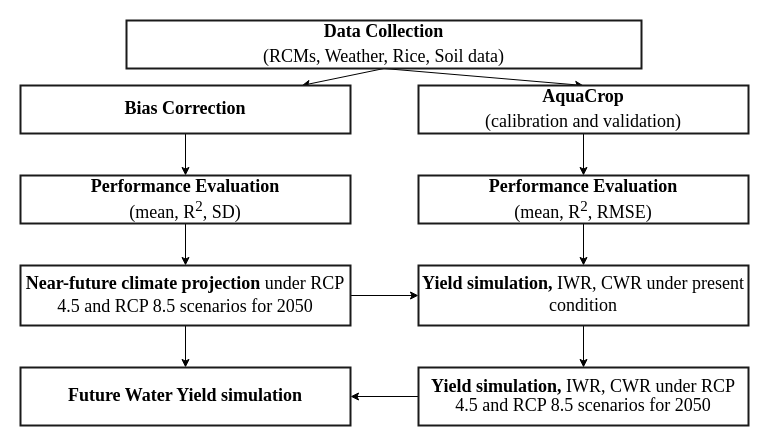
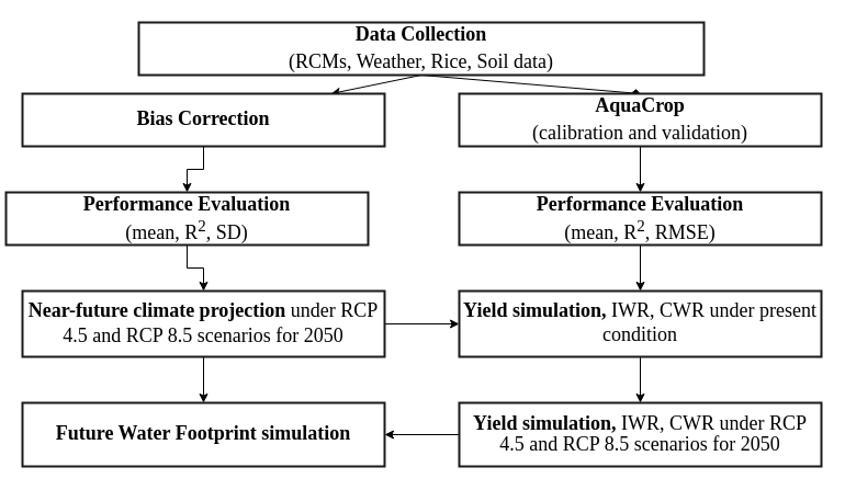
  <mxCell id="0" />
  <mxCell id="1" parent="0" />
  <mxCell id="2" style="rounded=0;orthogonalLoop=1;jettySize=auto;html=1;strokeColor=default;exitX=0.5;exitY=1;exitDx=0;exitDy=0;" edge="1" parent="1" source="4" target="6"><mxGeometry relative="1" as="geometry" /></mxCell>
- <mxCell id="3" style="rounded=0;orthogonalLoop=1;jettySize=auto;html=1;entryX=0.5;entryY=0;entryDx=0;entryDy=0;exitX=0.5;exitY=1;exitDx=0;exitDy=0;" edge="1" parent="1" source="4" target="8"><mxGeometry relative="1" as="geometry" /></mxCell>
+ <mxCell id="3" style="rounded=0;orthogonalLoop=1;jettySize=auto;html=1;entryX=0.5;entryY=0;entryDx=0;entryDy=0;exitX=0.5;exitY=1;exitDx=0;exitDy=0;endArrow=diamond;" edge="1" parent="1" source="4" target="8"><mxGeometry relative="1" as="geometry" /></mxCell>
  <mxCell id="4" value="&lt;p class=&quot;MsoListParagraph&quot; style=&quot;line-height: 90%;&quot;&gt;&lt;span style=&quot;font-size: 18px;&quot;&gt;&lt;b&gt;Data Collection&lt;/b&gt;&lt;/span&gt;&lt;/p&gt;&lt;p class=&quot;MsoListParagraph&quot; style=&quot;line-height: 90%;&quot;&gt;&lt;span style=&quot;font-size: 18px;&quot;&gt;(RCMs, Weather, Rice, Soil data)&lt;/span&gt;&lt;/p&gt;" style="rounded=0;whiteSpace=wrap;html=1;fillColor=#FFFFFF;strokeColor=#1A1A1A;fontFamily=Times New Roman;strokeWidth=2;" vertex="1" parent="1"><mxGeometry x="126" y="20" width="515" height="48" as="geometry" /></mxCell>
  <mxCell id="5" style="edgeStyle=orthogonalEdgeStyle;rounded=0;orthogonalLoop=1;jettySize=auto;html=1;entryX=0.5;entryY=0;entryDx=0;entryDy=0;" edge="1" parent="1" source="6" target="10"><mxGeometry relative="1" as="geometry" /></mxCell>
  <mxCell id="6" value="&lt;p class=&quot;MsoListParagraph&quot; style=&quot;line-height: 90%;&quot;&gt;&lt;span style=&quot;font-size: 18px;&quot;&gt;&lt;b&gt;Bias Correction&lt;/b&gt;&lt;/span&gt;&lt;/p&gt;" style="rounded=0;whiteSpace=wrap;html=1;fillColor=#FFFFFF;strokeColor=#1A1A1A;fontFamily=Times New Roman;strokeWidth=2;" vertex="1" parent="1"><mxGeometry x="20" y="85" width="330" height="48" as="geometry" /></mxCell>
  <mxCell id="7" style="edgeStyle=orthogonalEdgeStyle;rounded=0;orthogonalLoop=1;jettySize=auto;html=1;entryX=0.5;entryY=0;entryDx=0;entryDy=0;" edge="1" parent="1" source="8" target="12"><mxGeometry relative="1" as="geometry" /></mxCell>
  <mxCell id="8" value="&lt;p class=&quot;MsoListParagraph&quot; style=&quot;line-height: 90%;&quot;&gt;&lt;span style=&quot;font-size: 18px;&quot;&gt;&lt;b&gt;AquaCrop&lt;/b&gt;&lt;/span&gt;&lt;/p&gt;&lt;p class=&quot;MsoListParagraph&quot; style=&quot;line-height: 90%;&quot;&gt;&lt;span style=&quot;font-size: 18px;&quot;&gt;(calibration and validation)&lt;/span&gt;&lt;/p&gt;" style="rounded=0;whiteSpace=wrap;html=1;fillColor=#FFFFFF;strokeColor=#1A1A1A;fontFamily=Times New Roman;strokeWidth=2;" vertex="1" parent="1"><mxGeometry x="418" y="85" width="330" height="48" as="geometry" /></mxCell>
  <mxCell id="9" style="edgeStyle=orthogonalEdgeStyle;rounded=0;orthogonalLoop=1;jettySize=auto;html=1;entryX=0.5;entryY=0;entryDx=0;entryDy=0;" edge="1" parent="1" source="10" target="15"><mxGeometry relative="1" as="geometry" /></mxCell>
- <mxCell id="10" value="&lt;p class=&quot;MsoListParagraph&quot; style=&quot;line-height: 50%;&quot;&gt;&lt;span style=&quot;font-size: 18px;&quot;&gt;&lt;b&gt;Performance Evaluation&lt;/b&gt;&lt;/span&gt;&lt;/p&gt;&lt;p class=&quot;MsoListParagraph&quot; style=&quot;line-height: 50%;&quot;&gt;&lt;span style=&quot;font-size: 18px;&quot;&gt;(mean, R&lt;sup&gt;2&lt;/sup&gt;, SD)&lt;/span&gt;&lt;span style=&quot;font-size: 18px;&quot;&gt;&lt;b&gt;&lt;/b&gt;&lt;/span&gt;&lt;/p&gt;" style="rounded=0;whiteSpace=wrap;html=1;fillColor=#FFFFFF;strokeColor=#1A1A1A;fontFamily=Times New Roman;strokeWidth=2;" vertex="1" parent="1"><mxGeometry x="20" y="175" width="330" height="48" as="geometry" /></mxCell>
+ <mxCell id="10" value="&lt;p class=&quot;MsoListParagraph&quot; style=&quot;line-height: 50%;&quot;&gt;&lt;span style=&quot;font-size: 18px;&quot;&gt;&lt;b&gt;Performance Evaluation&lt;/b&gt;&lt;/span&gt;&lt;/p&gt;&lt;p class=&quot;MsoListParagraph&quot; style=&quot;line-height: 50%;&quot;&gt;&lt;span style=&quot;font-size: 18px;&quot;&gt;(mean, R&lt;sup&gt;2&lt;/sup&gt;, SD)&lt;/span&gt;&lt;span style=&quot;font-size: 18px;&quot;&gt;&lt;b&gt;&lt;/b&gt;&lt;/span&gt;&lt;/p&gt;" style="rounded=0;whiteSpace=wrap;html=1;fillColor=#FFFFFF;strokeColor=#1A1A1A;fontFamily=Times New Roman;strokeWidth=2;" vertex="1" parent="1"><mxGeometry x="5" y="175" width="330" height="48" as="geometry" /></mxCell>
  <mxCell id="11" style="edgeStyle=orthogonalEdgeStyle;rounded=0;orthogonalLoop=1;jettySize=auto;html=1;" edge="1" parent="1" source="12" target="20"><mxGeometry relative="1" as="geometry" /></mxCell>
  <mxCell id="12" value="&lt;p style=&quot;line-height: 6px;&quot; class=&quot;MsoListParagraph&quot;&gt;&lt;span style=&quot;font-size: 18px;&quot;&gt;&lt;b&gt;Performance Evaluation&lt;/b&gt;&lt;/span&gt;&lt;/p&gt;&lt;p style=&quot;line-height: 6px;&quot; class=&quot;MsoListParagraph&quot;&gt;&lt;span style=&quot;font-size: 18px;&quot;&gt;(mean, R&lt;sup&gt;2&lt;/sup&gt;, RMSE)&lt;/span&gt;&lt;/p&gt;" style="rounded=0;whiteSpace=wrap;html=1;fillColor=#FFFFFF;strokeColor=#1A1A1A;fontFamily=Times New Roman;strokeWidth=2;" vertex="1" parent="1"><mxGeometry x="418" y="175" width="330" height="48" as="geometry" /></mxCell>
  <mxCell id="13" style="edgeStyle=orthogonalEdgeStyle;rounded=0;orthogonalLoop=1;jettySize=auto;html=1;exitX=0.5;exitY=1;exitDx=0;exitDy=0;entryX=0.5;entryY=0;entryDx=0;entryDy=0;" edge="1" parent="1" source="15" target="16"><mxGeometry relative="1" as="geometry" /></mxCell>
  <mxCell id="14" style="edgeStyle=orthogonalEdgeStyle;rounded=0;orthogonalLoop=1;jettySize=auto;html=1;entryX=0;entryY=0.5;entryDx=0;entryDy=0;" edge="1" parent="1" source="15" target="20"><mxGeometry relative="1" as="geometry" /></mxCell>
  <mxCell id="15" value="&lt;p class=&quot;MsoListParagraph&quot; style=&quot;line-height: 170%;&quot;&gt;&lt;span style=&quot;font-size: 18px;&quot;&gt;&lt;b&gt;Near-future climate projection &lt;/b&gt;under&amp;nbsp;&lt;/span&gt;&lt;span style=&quot;font-size: 18px; background-color: initial;&quot;&gt;RCP 4.5 and RCP 8.5 scenarios for 2050&lt;/span&gt;&lt;/p&gt;" style="rounded=0;whiteSpace=wrap;html=1;fillColor=#FFFFFF;strokeColor=#1A1A1A;fontFamily=Times New Roman;strokeWidth=2;" vertex="1" parent="1"><mxGeometry x="20" y="265" width="330" height="60" as="geometry" /></mxCell>
- <mxCell id="16" value="&lt;p class=&quot;MsoListParagraph&quot; style=&quot;line-height: 90%;&quot;&gt;&lt;span style=&quot;font-size: 18px;&quot;&gt;&lt;b&gt;Future Water Yield simulation&lt;/b&gt;&lt;/span&gt;&lt;/p&gt;" style="rounded=0;whiteSpace=wrap;html=1;fillColor=#FFFFFF;strokeColor=#1A1A1A;fontFamily=Times New Roman;strokeWidth=2;" vertex="1" parent="1"><mxGeometry x="20" y="367" width="330" height="58" as="geometry" /></mxCell>
+ <mxCell id="16" value="&lt;p class=&quot;MsoListParagraph&quot; style=&quot;line-height: 90%;&quot;&gt;&lt;span style=&quot;font-size: 18px;&quot;&gt;&lt;b&gt;Future Water Footprint simulation&lt;/b&gt;&lt;/span&gt;&lt;/p&gt;" style="rounded=0;whiteSpace=wrap;html=1;fillColor=#FFFFFF;strokeColor=#1A1A1A;fontFamily=Times New Roman;strokeWidth=2;" vertex="1" parent="1"><mxGeometry x="20" y="367" width="330" height="58" as="geometry" /></mxCell>
  <mxCell id="17" style="edgeStyle=orthogonalEdgeStyle;rounded=0;orthogonalLoop=1;jettySize=auto;html=1;entryX=1;entryY=0.5;entryDx=0;entryDy=0;" edge="1" parent="1" source="18" target="16"><mxGeometry relative="1" as="geometry" /></mxCell>
  <mxCell id="18" value="&lt;p class=&quot;MsoListParagraph&quot; style=&quot;line-height: 140%;&quot;&gt;&lt;b style=&quot;font-size: 18px;&quot;&gt;Yield simulation,&amp;nbsp;&lt;/b&gt;&lt;span style=&quot;font-size: 18px;&quot;&gt;IWR, CWR &lt;/span&gt;&lt;span style=&quot;background-color: initial; font-size: 18px;&quot;&gt;under&amp;nbsp;&lt;/span&gt;&lt;span style=&quot;background-color: initial; font-size: 18px;&quot;&gt;RCP 4.5 and RCP 8.5 scenarios for 2050&lt;/span&gt;&lt;/p&gt;" style="rounded=0;whiteSpace=wrap;html=1;fillColor=#FFFFFF;strokeColor=#1A1A1A;fontFamily=Times New Roman;strokeWidth=2;" vertex="1" parent="1"><mxGeometry x="418" y="367" width="330" height="58" as="geometry" /></mxCell>
  <mxCell id="19" style="edgeStyle=orthogonalEdgeStyle;rounded=0;orthogonalLoop=1;jettySize=auto;html=1;entryX=0.5;entryY=0;entryDx=0;entryDy=0;" edge="1" parent="1" source="20" target="18"><mxGeometry relative="1" as="geometry" /></mxCell>
  <mxCell id="20" value="&lt;p class=&quot;MsoListParagraph&quot; style=&quot;line-height: 160%;&quot;&gt;&lt;span style=&quot;font-size: 18px;&quot;&gt;&lt;b&gt;Yield simulation, &lt;/b&gt;IWR, CWR under present condition&lt;/span&gt;&lt;/p&gt;" style="rounded=0;whiteSpace=wrap;html=1;fillColor=#FFFFFF;strokeColor=#1A1A1A;fontFamily=Times New Roman;strokeWidth=2;" vertex="1" parent="1"><mxGeometry x="418" y="265" width="330" height="60" as="geometry" /></mxCell>
